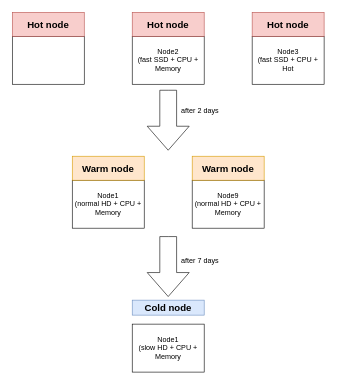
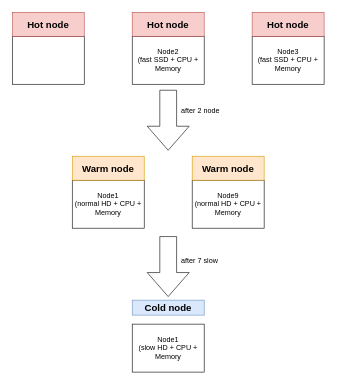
  <mxCell id="0" />
  <mxCell id="1" parent="0" />
  <mxCell id="2" value="" style="rounded=0;whiteSpace=wrap;html=1;" vertex="1" parent="1"><mxGeometry x="20" y="60" width="120" height="80" as="geometry" /></mxCell>
  <mxCell id="3" value="Hot node" style="rounded=0;whiteSpace=wrap;html=1;fillColor=#f8cecc;strokeColor=#b85450;fontStyle=1;fontSize=16;container=0;" vertex="1" parent="1"><mxGeometry x="20" y="20" width="120" height="40" as="geometry" /></mxCell>
  <mxCell id="4" value="" style="rounded=0;whiteSpace=wrap;html=1;" vertex="1" parent="1"><mxGeometry x="220" y="60" width="120" height="80" as="geometry" /></mxCell>
  <mxCell id="5" value="Hot node" style="rounded=0;whiteSpace=wrap;html=1;fillColor=#f8cecc;strokeColor=#b85450;fontStyle=1;fontSize=16;container=0;" vertex="1" parent="1"><mxGeometry x="220" y="20" width="120" height="40" as="geometry" /></mxCell>
  <mxCell id="6" value="Node2&lt;div&gt;&lt;div&gt;(fast SSD + CPU + Memory&lt;/div&gt;&lt;/div&gt;" style="text;html=1;align=center;verticalAlign=middle;whiteSpace=wrap;rounded=0;container=0;" vertex="1" parent="1"><mxGeometry x="220" y="60" width="120" height="80" as="geometry" /></mxCell>
  <mxCell id="7" value="" style="rounded=0;whiteSpace=wrap;html=1;" vertex="1" parent="1"><mxGeometry x="420" y="60" width="120" height="80" as="geometry" /></mxCell>
  <mxCell id="8" value="Hot node" style="rounded=0;whiteSpace=wrap;html=1;fillColor=#f8cecc;strokeColor=#b85450;fontStyle=1;fontSize=16;container=0;" vertex="1" parent="1"><mxGeometry x="420" y="20" width="120" height="40" as="geometry" /></mxCell>
- <mxCell id="9" value="Node3&lt;div&gt;&lt;div&gt;(fast SSD + CPU + Hot&lt;/div&gt;&lt;/div&gt;" style="text;html=1;align=center;verticalAlign=middle;whiteSpace=wrap;rounded=0;container=0;" vertex="1" parent="1"><mxGeometry x="420" y="60" width="120" height="80" as="geometry" /></mxCell>
+ <mxCell id="9" value="Node3&lt;div&gt;&lt;div&gt;(fast SSD + CPU + Memory&lt;/div&gt;&lt;/div&gt;" style="text;html=1;align=center;verticalAlign=middle;whiteSpace=wrap;rounded=0;container=0;" vertex="1" parent="1"><mxGeometry x="420" y="60" width="120" height="80" as="geometry" /></mxCell>
  <mxCell id="10" value="" style="rounded=0;whiteSpace=wrap;html=1;" vertex="1" parent="1"><mxGeometry x="120" y="300" width="120" height="80" as="geometry" /></mxCell>
  <mxCell id="11" value="Warm node" style="rounded=0;whiteSpace=wrap;html=1;fillColor=#ffe6cc;strokeColor=#d79b00;fontStyle=1;fontSize=16;container=0;" vertex="1" parent="1"><mxGeometry x="120" y="260" width="120" height="40" as="geometry" /></mxCell>
  <mxCell id="12" value="Node1&lt;div&gt;(normal HD + CPU + Memory&lt;/div&gt;" style="text;html=1;align=center;verticalAlign=middle;whiteSpace=wrap;rounded=0;container=0;" vertex="1" parent="1"><mxGeometry x="120" y="300" width="120" height="80" as="geometry" /></mxCell>
  <mxCell id="13" value="" style="rounded=0;whiteSpace=wrap;html=1;" vertex="1" parent="1"><mxGeometry x="320" y="300" width="120" height="80" as="geometry" /></mxCell>
  <mxCell id="14" value="Warm node" style="rounded=0;whiteSpace=wrap;html=1;fillColor=#ffe6cc;strokeColor=#d79b00;fontStyle=1;fontSize=16;container=0;" vertex="1" parent="1"><mxGeometry x="320" y="260" width="120" height="40" as="geometry" /></mxCell>
  <mxCell id="15" value="Node9&lt;div&gt;&lt;div&gt;(normal HD + CPU + Memory&lt;/div&gt;&lt;/div&gt;" style="text;html=1;align=center;verticalAlign=middle;whiteSpace=wrap;rounded=0;container=0;" vertex="1" parent="1"><mxGeometry x="320" y="300" width="120" height="80" as="geometry" /></mxCell>
  <mxCell id="16" value="" style="rounded=0;whiteSpace=wrap;html=1;" vertex="1" parent="1"><mxGeometry x="220" y="540" width="120" height="80" as="geometry" /></mxCell>
  <mxCell id="17" value="Cold node" style="rounded=0;whiteSpace=wrap;html=1;fillColor=#dae8fc;strokeColor=#6c8ebf;fontStyle=1;fontSize=16;container=0;" vertex="1" parent="1"><mxGeometry x="220" y="500" width="120" height="25" as="geometry" /></mxCell>
  <mxCell id="18" value="Node1&lt;div&gt;(slow HD + CPU + Memory&lt;/div&gt;" style="text;html=1;align=center;verticalAlign=middle;whiteSpace=wrap;rounded=0;container=0;" vertex="1" parent="1"><mxGeometry x="220" y="540" width="120" height="80" as="geometry" /></mxCell>
  <mxCell id="19" value="" style="html=1;shadow=0;dashed=0;align=center;verticalAlign=middle;shape=mxgraph.arrows2.arrow;dy=0.6;dx=40;direction=south;notch=0;" vertex="1" parent="1"><mxGeometry x="245" y="150" width="70" height="100" as="geometry" /></mxCell>
  <mxCell id="20" value="" style="html=1;shadow=0;dashed=0;align=center;verticalAlign=middle;shape=mxgraph.arrows2.arrow;dy=0.6;dx=40;direction=south;notch=0;" vertex="1" parent="1"><mxGeometry x="245" y="394" width="70" height="100" as="geometry" /></mxCell>
- <mxCell id="21" value="after 2 days" style="text;html=1;align=left;verticalAlign=middle;whiteSpace=wrap;rounded=0;" vertex="1" parent="1"><mxGeometry x="300" y="170" width="100" height="30" as="geometry" /></mxCell>
- <mxCell id="22" value="after 7 days" style="text;html=1;align=left;verticalAlign=middle;whiteSpace=wrap;rounded=0;" vertex="1" parent="1"><mxGeometry x="300" y="420" width="100" height="30" as="geometry" /></mxCell>
+ <mxCell id="21" value="after 2 node" style="text;html=1;align=left;verticalAlign=middle;whiteSpace=wrap;rounded=0;" vertex="1" parent="1"><mxGeometry x="300" y="170" width="100" height="30" as="geometry" /></mxCell>
+ <mxCell id="22" value="after 7 slow" style="text;html=1;align=left;verticalAlign=middle;whiteSpace=wrap;rounded=0;" vertex="1" parent="1"><mxGeometry x="300" y="420" width="100" height="30" as="geometry" /></mxCell>
